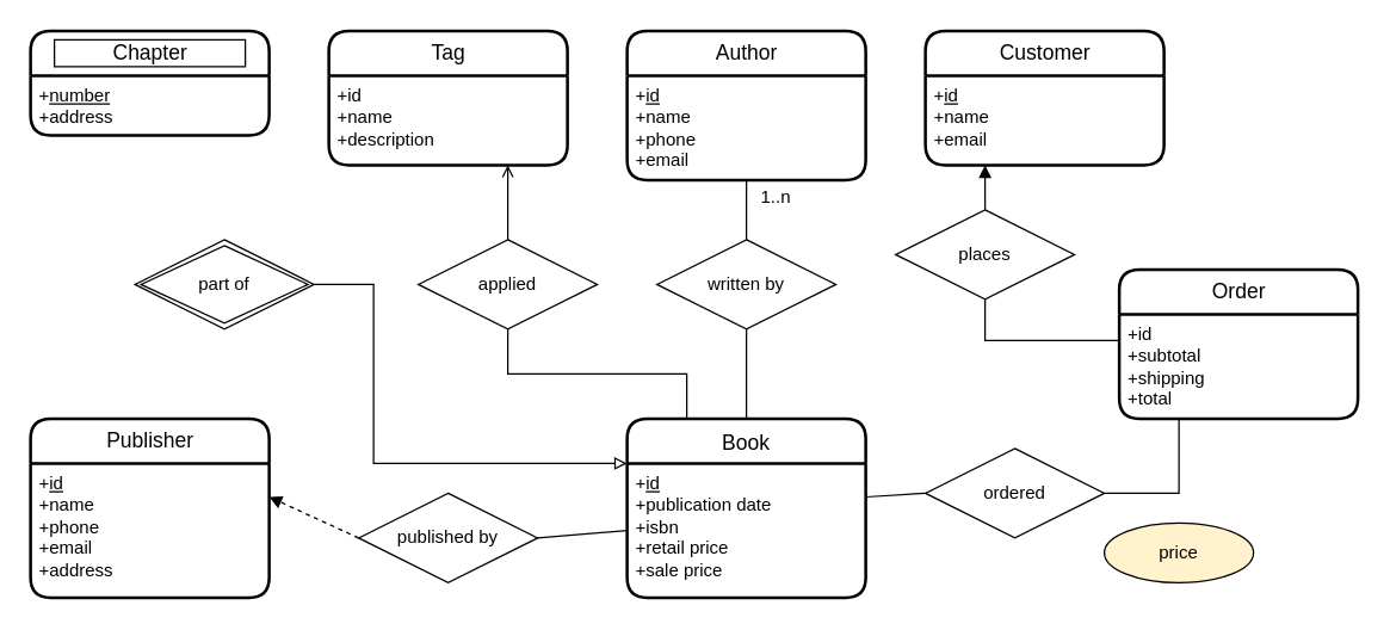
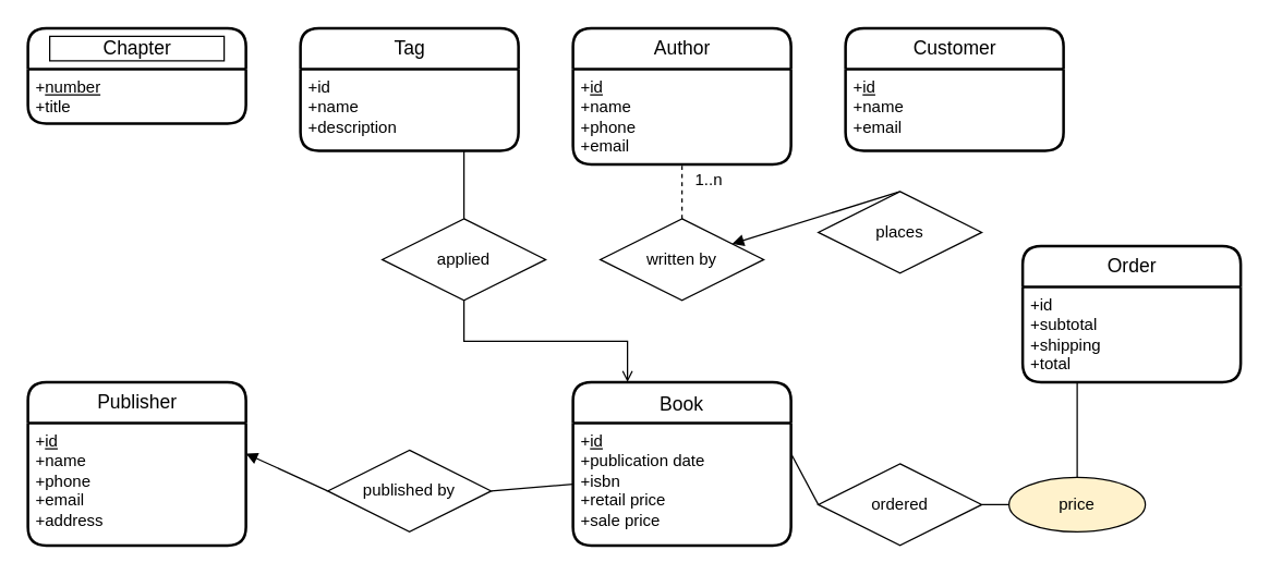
  <mxCell id="0" />
  <mxCell id="1" parent="0" />
  <mxCell id="2" value="Book" style="swimlane;childLayout=stackLayout;horizontal=1;startSize=30;horizontalStack=0;rounded=1;fontSize=14;fontStyle=0;strokeWidth=2;resizeParent=0;resizeLast=1;shadow=0;dashed=0;align=center;" parent="1" vertex="1"><mxGeometry x="420" y="280" width="160" height="120" as="geometry" /></mxCell>
  <mxCell id="3" value="+&lt;u&gt;id&lt;/u&gt;&lt;br&gt;+publication date&lt;br&gt;+isbn&lt;br&gt;+retail price&lt;br&gt;+sale price" style="align=left;strokeColor=none;fillColor=none;spacingLeft=4;fontSize=12;verticalAlign=top;resizable=0;rotatable=0;part=1;html=1;" parent="2" vertex="1"><mxGeometry y="30" width="160" height="90" as="geometry" /></mxCell>
  <mxCell id="4" value="Author" style="swimlane;childLayout=stackLayout;horizontal=1;startSize=30;horizontalStack=0;rounded=1;fontSize=14;fontStyle=0;strokeWidth=2;resizeParent=0;resizeLast=1;shadow=0;dashed=0;align=center;html=1;" parent="1" vertex="1"><mxGeometry x="420" y="20" width="160" height="100" as="geometry" /></mxCell>
  <mxCell id="5" value="+&lt;u&gt;id&lt;/u&gt;&lt;br&gt;+name&lt;br&gt;+phone&lt;br&gt;+email" style="align=left;strokeColor=none;fillColor=none;spacingLeft=4;fontSize=12;verticalAlign=top;resizable=0;rotatable=0;part=1;html=1;" parent="4" vertex="1"><mxGeometry y="30" width="160" height="70" as="geometry" /></mxCell>
  <mxCell id="6" value="Publisher" style="swimlane;childLayout=stackLayout;horizontal=1;startSize=30;horizontalStack=0;rounded=1;fontSize=14;fontStyle=0;strokeWidth=2;resizeParent=0;resizeLast=1;shadow=0;dashed=0;align=center;html=1;" parent="1" vertex="1"><mxGeometry x="20" y="280" width="160" height="120" as="geometry" /></mxCell>
  <mxCell id="7" value="+&lt;u&gt;id&lt;/u&gt;&lt;br&gt;+name&lt;br&gt;+phone&lt;br&gt;+email&lt;br&gt;+address" style="align=left;strokeColor=none;fillColor=none;spacingLeft=4;fontSize=12;verticalAlign=top;resizable=0;rotatable=0;part=1;html=1;" parent="6" vertex="1"><mxGeometry y="30" width="160" height="90" as="geometry" /></mxCell>
- <mxCell id="8" style="edgeStyle=none;rounded=0;orthogonalLoop=1;jettySize=auto;html=1;exitX=0.5;exitY=1;exitDx=0;exitDy=0;entryX=0.5;entryY=0;entryDx=0;entryDy=0;endArrow=none;endFill=0;" parent="1" source="9" target="2" edge="1"><mxGeometry relative="1" as="geometry" /></mxCell>
  <mxCell id="9" value="written by" style="shape=rhombus;perimeter=rhombusPerimeter;whiteSpace=wrap;html=1;align=center;" parent="1" vertex="1"><mxGeometry x="440" y="160" width="120" height="60" as="geometry" /></mxCell>
  <mxCell id="10" style="edgeStyle=none;rounded=0;orthogonalLoop=1;jettySize=auto;html=1;exitX=1;exitY=0.5;exitDx=0;exitDy=0;entryX=0;entryY=0.5;entryDx=0;entryDy=0;endArrow=none;endFill=0;" parent="1" source="12" target="3" edge="1"><mxGeometry relative="1" as="geometry" /></mxCell>
- <mxCell id="11" style="edgeStyle=none;rounded=0;orthogonalLoop=1;jettySize=auto;html=1;exitX=0;exitY=0.5;exitDx=0;exitDy=0;entryX=1;entryY=0.25;entryDx=0;entryDy=0;endArrow=block;endFill=1;dashed=1;" parent="1" source="12" target="7" edge="1"><mxGeometry relative="1" as="geometry" /></mxCell>
+ <mxCell id="11" style="edgeStyle=none;rounded=0;orthogonalLoop=1;jettySize=auto;html=1;exitX=0;exitY=0.5;exitDx=0;exitDy=0;entryX=1;entryY=0.25;entryDx=0;entryDy=0;endArrow=block;endFill=1;" parent="1" source="12" target="7" edge="1"><mxGeometry relative="1" as="geometry" /></mxCell>
  <mxCell id="12" value="published by" style="shape=rhombus;perimeter=rhombusPerimeter;whiteSpace=wrap;html=1;align=center;" parent="1" vertex="1"><mxGeometry x="240" y="330" width="120" height="60" as="geometry" /></mxCell>
  <mxCell id="13" value="&amp;nbsp; &amp;nbsp; &amp;nbsp; &amp;nbsp; &amp;nbsp; Chapter&amp;nbsp; &amp;nbsp; &amp;nbsp; &amp;nbsp; &amp;nbsp;&amp;nbsp;" style="swimlane;childLayout=stackLayout;horizontal=1;startSize=30;horizontalStack=0;rounded=1;fontSize=14;fontStyle=0;strokeWidth=2;resizeParent=0;resizeLast=1;shadow=0;dashed=0;align=center;html=1;labelBorderColor=#000000;" parent="1" vertex="1"><mxGeometry x="20" y="20" width="160" height="70" as="geometry" /></mxCell>
- <mxCell id="14" value="+&lt;u&gt;number&lt;/u&gt;&lt;br&gt;+address" style="align=left;strokeColor=none;fillColor=none;spacingLeft=4;fontSize=12;verticalAlign=top;resizable=0;rotatable=0;part=1;html=1;" parent="13" vertex="1"><mxGeometry y="30" width="160" height="40" as="geometry" /></mxCell>
- <mxCell id="15" style="edgeStyle=orthogonalEdgeStyle;rounded=0;orthogonalLoop=1;jettySize=auto;html=1;exitX=1;exitY=0.5;exitDx=0;exitDy=0;entryX=0;entryY=0.25;entryDx=0;entryDy=0;endArrow=block;endFill=0;" parent="1" source="16" target="2" edge="1"><mxGeometry relative="1" as="geometry"><Array as="points"><mxPoint x="250" y="190" /><mxPoint x="250" y="310" /></Array></mxGeometry></mxCell>
- <mxCell id="16" value="part of" style="shape=rhombus;double=1;perimeter=rhombusPerimeter;whiteSpace=wrap;html=1;align=center;" parent="1" vertex="1"><mxGeometry x="90" y="160" width="120" height="60" as="geometry" /></mxCell>
+ <mxCell id="14" value="+&lt;u&gt;number&lt;/u&gt;&lt;br&gt;+title" style="align=left;strokeColor=none;fillColor=none;spacingLeft=4;fontSize=12;verticalAlign=top;resizable=0;rotatable=0;part=1;html=1;" parent="13" vertex="1"><mxGeometry y="30" width="160" height="40" as="geometry" /></mxCell>
  <mxCell id="17" value="Tag" style="swimlane;childLayout=stackLayout;horizontal=1;startSize=30;horizontalStack=0;rounded=1;fontSize=14;fontStyle=0;strokeWidth=2;resizeParent=0;resizeLast=1;shadow=0;dashed=0;align=center;html=1;" parent="1" vertex="1"><mxGeometry x="220" y="20" width="160" height="90" as="geometry" /></mxCell>
  <mxCell id="18" value="+id&lt;br&gt;+name&lt;br&gt;+description" style="align=left;strokeColor=none;fillColor=none;spacingLeft=4;fontSize=12;verticalAlign=top;resizable=0;rotatable=0;part=1;html=1;" parent="17" vertex="1"><mxGeometry y="30" width="160" height="60" as="geometry" /></mxCell>
- <mxCell id="19" style="rounded=0;orthogonalLoop=1;jettySize=auto;html=1;exitX=0.5;exitY=0;exitDx=0;exitDy=0;entryX=0.75;entryY=1;entryDx=0;entryDy=0;endArrow=open;endFill=0;" parent="1" source="21" target="18" edge="1"><mxGeometry relative="1" as="geometry" /></mxCell>
- <mxCell id="20" style="edgeStyle=orthogonalEdgeStyle;rounded=0;orthogonalLoop=1;jettySize=auto;html=1;exitX=0.5;exitY=1;exitDx=0;exitDy=0;entryX=0.25;entryY=0;entryDx=0;entryDy=0;endArrow=none;endFill=0;" parent="1" source="21" target="2" edge="1"><mxGeometry relative="1" as="geometry" /></mxCell>
+ <mxCell id="19" style="rounded=0;orthogonalLoop=1;jettySize=auto;html=1;exitX=0.5;exitY=0;exitDx=0;exitDy=0;entryX=0.75;entryY=1;entryDx=0;entryDy=0;endArrow=none;endFill=0;" parent="1" source="21" target="18" edge="1"><mxGeometry relative="1" as="geometry" /></mxCell>
+ <mxCell id="20" style="edgeStyle=orthogonalEdgeStyle;rounded=0;orthogonalLoop=1;jettySize=auto;html=1;exitX=0.5;exitY=1;exitDx=0;exitDy=0;entryX=0.25;entryY=0;entryDx=0;entryDy=0;endArrow=open;endFill=0;" parent="1" source="21" target="2" edge="1"><mxGeometry relative="1" as="geometry" /></mxCell>
  <mxCell id="21" value="applied" style="shape=rhombus;perimeter=rhombusPerimeter;whiteSpace=wrap;html=1;align=center;" parent="1" vertex="1"><mxGeometry x="280" y="160" width="120" height="60" as="geometry" /></mxCell>
  <mxCell id="22" value="Customer" style="swimlane;childLayout=stackLayout;horizontal=1;startSize=30;horizontalStack=0;rounded=1;fontSize=14;fontStyle=0;strokeWidth=2;resizeParent=0;resizeLast=1;shadow=0;dashed=0;align=center;html=1;" parent="1" vertex="1"><mxGeometry x="620" y="20" width="160" height="90" as="geometry" /></mxCell>
  <mxCell id="23" value="+&lt;u&gt;id&lt;/u&gt;&lt;br&gt;+name&lt;br&gt;+email" style="align=left;strokeColor=none;fillColor=none;spacingLeft=4;fontSize=12;verticalAlign=top;resizable=0;rotatable=0;part=1;html=1;" parent="22" vertex="1"><mxGeometry y="30" width="160" height="60" as="geometry" /></mxCell>
  <mxCell id="24" style="edgeStyle=orthogonalEdgeStyle;rounded=0;orthogonalLoop=1;jettySize=auto;html=1;exitX=1;exitY=0.5;exitDx=0;exitDy=0;entryX=0.25;entryY=1;entryDx=0;entryDy=0;endArrow=none;endFill=0;" parent="1" source="26" target="28" edge="1"><mxGeometry relative="1" as="geometry" /></mxCell>
  <mxCell id="25" style="rounded=0;orthogonalLoop=1;jettySize=auto;html=1;exitX=0;exitY=0.5;exitDx=0;exitDy=0;entryX=1;entryY=0.25;entryDx=0;entryDy=0;endArrow=none;endFill=0;" parent="1" source="26" target="3" edge="1"><mxGeometry relative="1" as="geometry" /></mxCell>
- <mxCell id="26" value="ordered" style="shape=rhombus;perimeter=rhombusPerimeter;whiteSpace=wrap;html=1;align=center;" parent="1" vertex="1"><mxGeometry x="620" y="300" width="120" height="60" as="geometry" /></mxCell>
+ <mxCell id="26" value="ordered" style="shape=rhombus;perimeter=rhombusPerimeter;whiteSpace=wrap;html=1;align=center;" parent="1" vertex="1"><mxGeometry x="600" y="340" width="120" height="60" as="geometry" /></mxCell>
  <mxCell id="27" value="Order" style="swimlane;childLayout=stackLayout;horizontal=1;startSize=30;horizontalStack=0;rounded=1;fontSize=14;fontStyle=0;strokeWidth=2;resizeParent=0;resizeLast=1;shadow=0;dashed=0;align=center;html=1;" parent="1" vertex="1"><mxGeometry x="750" y="180" width="160" height="100" as="geometry" /></mxCell>
  <mxCell id="28" value="+id&lt;br&gt;+subtotal&lt;br&gt;+shipping&lt;br&gt;+total" style="align=left;strokeColor=none;fillColor=none;spacingLeft=4;fontSize=12;verticalAlign=top;resizable=0;rotatable=0;part=1;html=1;" parent="27" vertex="1"><mxGeometry y="30" width="160" height="70" as="geometry" /></mxCell>
- <mxCell id="29" style="rounded=0;orthogonalLoop=1;jettySize=auto;html=1;exitX=0.5;exitY=1;exitDx=0;exitDy=0;entryX=0;entryY=0.25;entryDx=0;entryDy=0;endArrow=none;endFill=0;edgeStyle=orthogonalEdgeStyle;" parent="1" source="31" target="28" edge="1"><mxGeometry relative="1" as="geometry" /></mxCell>
- <mxCell id="30" style="rounded=0;orthogonalLoop=1;jettySize=auto;html=1;exitX=0.5;exitY=0;exitDx=0;exitDy=0;entryX=0.25;entryY=1;entryDx=0;entryDy=0;endArrow=block;endFill=1;" parent="1" source="31" target="23" edge="1"><mxGeometry relative="1" as="geometry" /></mxCell>
+ <mxCell id="30" style="rounded=0;orthogonalLoop=1;jettySize=auto;html=1;exitX=0.5;exitY=0;exitDx=0;exitDy=0;endArrow=block;endFill=1;" parent="1" source="31" target="9" edge="1"><mxGeometry relative="1" as="geometry" /></mxCell>
  <mxCell id="31" value="places" style="shape=rhombus;perimeter=rhombusPerimeter;whiteSpace=wrap;html=1;align=center;" parent="1" vertex="1"><mxGeometry x="600" y="140" width="120" height="60" as="geometry" /></mxCell>
  <mxCell id="32" value="price" style="ellipse;whiteSpace=wrap;html=1;align=center;fillColor=#fff2cc;" parent="1" vertex="1"><mxGeometry x="740" y="350" width="100" height="40" as="geometry" /></mxCell>
- <mxCell id="33" value="" style="endArrow=none;html=1;rounded=0;entryX=0.5;entryY=1;entryDx=0;entryDy=0;exitX=0.5;exitY=0;exitDx=0;exitDy=0;" edge="1" parent="1" source="9" target="5"><mxGeometry relative="1" as="geometry"><mxPoint x="410" y="140" as="sourcePoint" /><mxPoint x="570" y="140" as="targetPoint" /></mxGeometry></mxCell>
+ <mxCell id="33" value="" style="endArrow=none;html=1;rounded=0;entryX=0.5;entryY=1;entryDx=0;entryDy=0;exitX=0.5;exitY=0;exitDx=0;exitDy=0;dashed=1;" edge="1" parent="1" source="9" target="5"><mxGeometry relative="1" as="geometry"><mxPoint x="410" y="140" as="sourcePoint" /><mxPoint x="570" y="140" as="targetPoint" /></mxGeometry></mxCell>
  <mxCell id="34" value="1..n" style="resizable=0;html=1;align=right;verticalAlign=bottom;" connectable="0" vertex="1" parent="33"><mxGeometry x="1" relative="1" as="geometry"><mxPoint x="30" y="20" as="offset" /></mxGeometry></mxCell>
